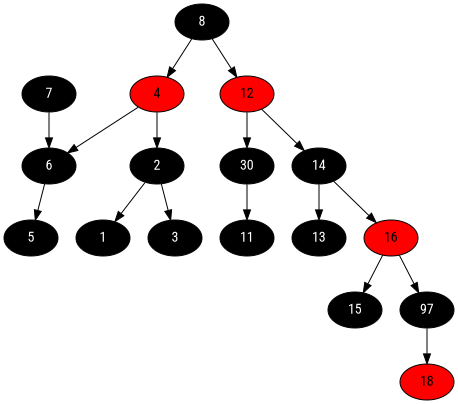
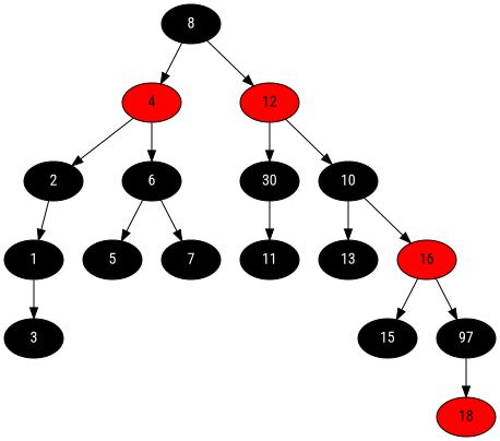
  digraph {
    fontname="Roboto Condensed"
    node [fillcolor=black fontname="Roboto Condensed" style=filled fontcolor=white]
    edge [fontname="Roboto Condensed"]
    4 [fillcolor=red fontcolor=""]
    8
    12 [fillcolor=red fontcolor=""]
    2
    6
    n6 [label=30]
-   14
+   14 [label=10]
    1
    3
    5
    7
    11
    13
    16 [fillcolor=red fontcolor=""]
    15
    n16 [label=97]
    18 [fillcolor=red fontcolor=""]
    4 -> 2
    4 -> 6
    8 -> 4
    8 -> 12
    12 -> n6
    12 -> 14
    2 -> 1
-   2 -> 3
+   1 -> 3
    6 -> 5
-   7 -> 6
+   6 -> 7
    n6 -> 11
    14 -> 13
    14 -> 16
    16 -> 15
    16 -> n16
    n16 -> 18
  }
